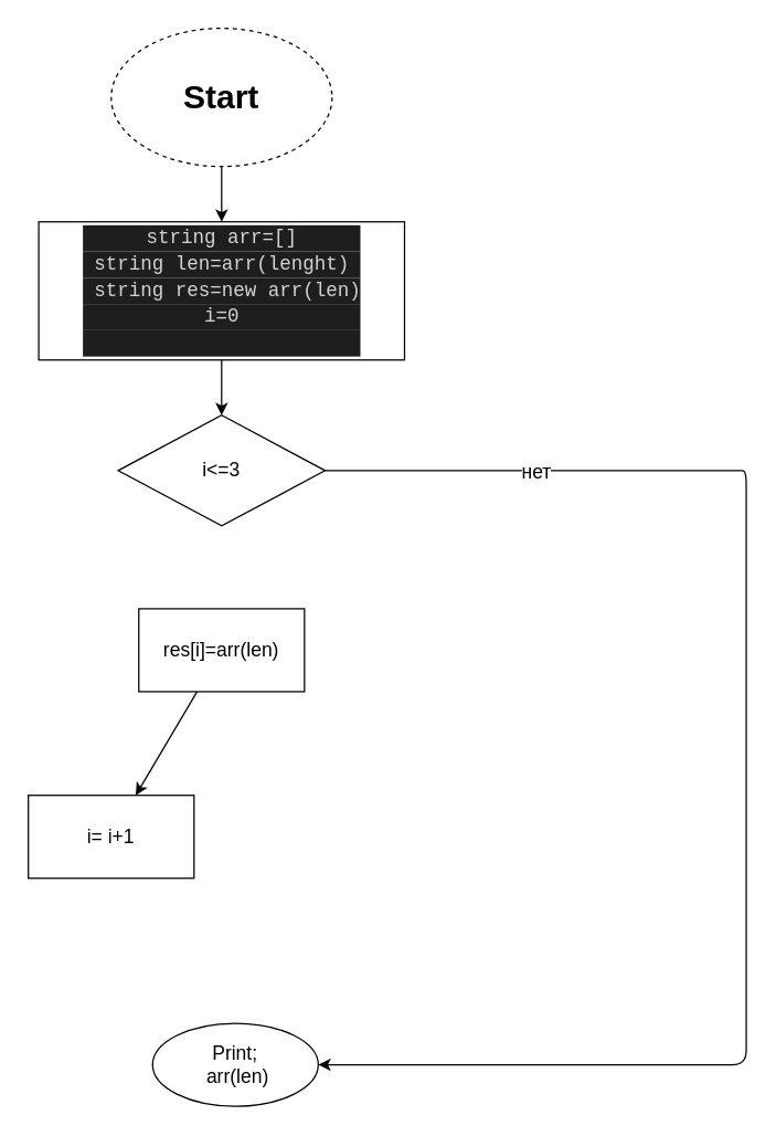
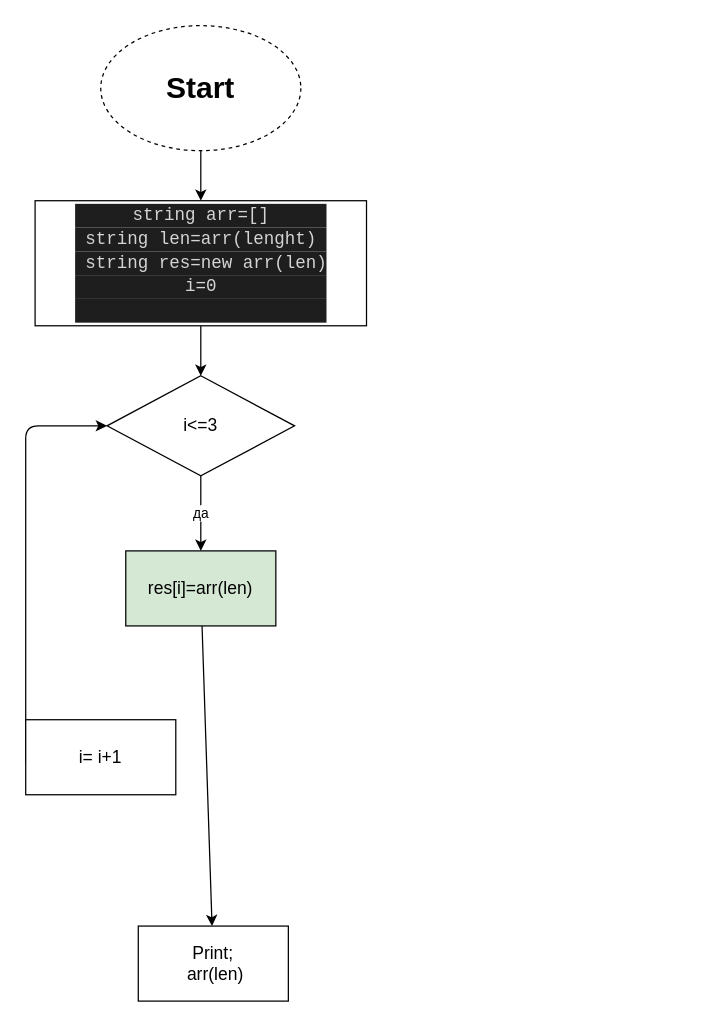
  <mxCell id="0" />
  <mxCell id="1" parent="0" />
  <mxCell id="2" value="" style="edgeStyle=none;html=1;" edge="1" parent="1" source="3" target="5"><mxGeometry relative="1" as="geometry" /></mxCell>
  <mxCell id="3" value="&lt;h1&gt;Start&lt;/h1&gt;" style="ellipse;whiteSpace=wrap;html=1;dashed=1;" vertex="1" parent="1"><mxGeometry x="80" y="20" width="160" height="100" as="geometry" /></mxCell>
  <mxCell id="4" value="" style="edgeStyle=none;html=1;" edge="1" parent="1" source="5" target="9"><mxGeometry relative="1" as="geometry" /></mxCell>
  <mxCell id="5" value="&lt;div style=&quot;color: rgb(212 , 212 , 212) ; background-color: rgb(30 , 30 , 30) ; font-family: &amp;#34;consolas&amp;#34; , &amp;#34;courier new&amp;#34; , monospace ; font-size: 14px ; line-height: 19px&quot;&gt;string arr=[]&lt;/div&gt;&lt;div style=&quot;color: rgb(212 , 212 , 212) ; background-color: rgb(30 , 30 , 30) ; font-family: &amp;#34;consolas&amp;#34; , &amp;#34;courier new&amp;#34; , monospace ; font-size: 14px ; line-height: 19px&quot;&gt;string len=arr(lenght)&lt;/div&gt;&lt;div style=&quot;color: rgb(212 , 212 , 212) ; background-color: rgb(30 , 30 , 30) ; font-family: &amp;#34;consolas&amp;#34; , &amp;#34;courier new&amp;#34; , monospace ; font-size: 14px ; line-height: 19px&quot;&gt;&amp;nbsp;string res=new arr(len)&lt;/div&gt;&lt;div style=&quot;color: rgb(212 , 212 , 212) ; background-color: rgb(30 , 30 , 30) ; font-family: &amp;#34;consolas&amp;#34; , &amp;#34;courier new&amp;#34; , monospace ; font-size: 14px ; line-height: 19px&quot;&gt;i=0&lt;/div&gt;&lt;div style=&quot;color: rgb(212 , 212 , 212) ; background-color: rgb(30 , 30 , 30) ; font-family: &amp;#34;consolas&amp;#34; , &amp;#34;courier new&amp;#34; , monospace ; font-size: 14px ; line-height: 19px&quot;&gt;&lt;br&gt;&lt;/div&gt;" style="whiteSpace=wrap;html=1;" vertex="1" parent="1"><mxGeometry x="27.5" y="160" width="265" height="100" as="geometry" /></mxCell>
- <mxCell id="7" value="" style="edgeStyle=none;html=1;fontSize=14;" edge="1" parent="1" source="9" target="14"><mxGeometry relative="1" as="geometry"><Array as="points"><mxPoint x="530" y="340" /><mxPoint x="540" y="340" /><mxPoint x="540" y="770" /></Array></mxGeometry></mxCell>
- <mxCell id="8" value="нет" style="edgeLabel;html=1;align=center;verticalAlign=middle;resizable=0;points=[];fontSize=14;" vertex="1" connectable="0" parent="7"><mxGeometry x="-0.709" relative="1" as="geometry"><mxPoint as="offset" /></mxGeometry></mxCell>
+ <mxCell id="6" value="да" style="edgeStyle=none;html=1;" edge="1" parent="1" source="9" target="11"><mxGeometry relative="1" as="geometry"><Array as="points"><mxPoint x="160" y="410" /></Array></mxGeometry></mxCell>
  <mxCell id="9" value="&lt;font style=&quot;font-size: 14px&quot;&gt;i&amp;lt;=3&lt;/font&gt;" style="rhombus;whiteSpace=wrap;html=1;" vertex="1" parent="1"><mxGeometry x="85" y="300" width="150" height="80" as="geometry" /></mxCell>
- <mxCell id="10" value="" style="edgeStyle=none;html=1;" edge="1" parent="1" source="11" target="13"><mxGeometry relative="1" as="geometry" /></mxCell>
- <mxCell id="11" value="&lt;font style=&quot;font-size: 14px&quot;&gt;res[i]=arr(len)&lt;/font&gt;" style="whiteSpace=wrap;html=1;" vertex="1" parent="1"><mxGeometry x="100" y="440" width="120" height="60" as="geometry" /></mxCell>
+ <mxCell id="10" value="" style="edgeStyle=none;html=1;" edge="1" parent="1" source="11" target="14"><mxGeometry relative="1" as="geometry" /></mxCell>
+ <mxCell id="11" value="&lt;font style=&quot;font-size: 14px&quot;&gt;res[i]=arr(len)&lt;/font&gt;" style="whiteSpace=wrap;html=1;fillColor=#d5e8d4;" vertex="1" parent="1"><mxGeometry x="100" y="440" width="120" height="60" as="geometry" /></mxCell>
+ <mxCell id="12" style="edgeStyle=none;html=1;entryX=0;entryY=0.5;entryDx=0;entryDy=0;" edge="1" parent="1" source="13" target="9"><mxGeometry relative="1" as="geometry"><Array as="points"><mxPoint x="20" y="610" /><mxPoint x="20" y="570" /><mxPoint x="20" y="500" /><mxPoint x="20" y="340" /></Array></mxGeometry></mxCell>
  <mxCell id="13" value="&lt;font style=&quot;font-size: 14px&quot;&gt;i= i+1&lt;/font&gt;" style="whiteSpace=wrap;html=1;" vertex="1" parent="1"><mxGeometry x="20" y="575" width="120" height="60" as="geometry" /></mxCell>
- <mxCell id="14" value="&lt;font style=&quot;font-size: 14px&quot;&gt;Print;&lt;br&gt;&amp;nbsp;arr(len)&lt;/font&gt;" style="ellipse;whiteSpace=wrap;html=1;" vertex="1" parent="1"><mxGeometry x="110" y="740" width="120" height="60" as="geometry" /></mxCell>
+ <mxCell id="14" value="&lt;font style=&quot;font-size: 14px&quot;&gt;Print;&lt;br&gt;&amp;nbsp;arr(len)&lt;/font&gt;" style="whiteSpace=wrap;html=1;" vertex="1" parent="1"><mxGeometry x="110" y="740" width="120" height="60" as="geometry" /></mxCell>
